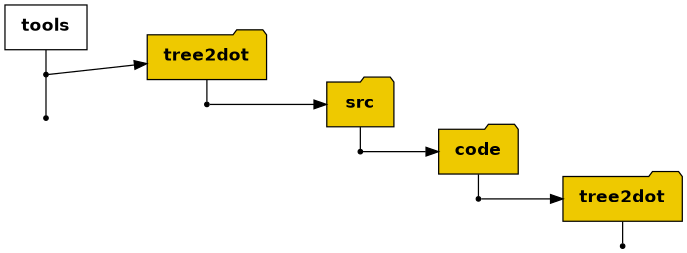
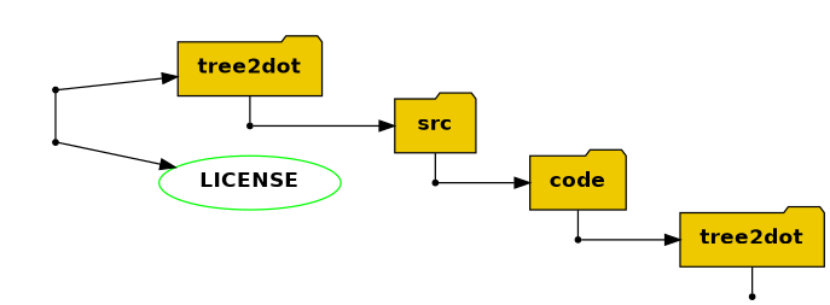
  digraph {
    fontname=helvetica
    rankdir=LR
    node [fontname=helvetica shape=point]
    edge [arrowhead=none fontname=helvetica]
-   n1 [label=< <b>tools</b> > shape=box]
    gv_d_8273e4edcbdbad61e4cb88a2d70d824d
    gv_f_7f1d75c1c71bb3662229f57f9043ec19
    n4 [fillcolor=gold2 label=< <b>tree2dot</b> > shape=folder style=filled]
    gv_d_0b8510be0d183ffe269d67e8591850d6
    n6 [fillcolor=gold2 label=< <b>src</b> > shape=folder style=filled]
    gv_d_810f73e4b7579a5d6072b04766c29014
    n8 [fillcolor=gold2 label=< <b>code</b> > shape=folder style=filled]
    gv_d_4b246943ed475e1a835da37420a92f12
    n10 [fillcolor=gold2 label=< <b>tree2dot</b> > shape=folder style=filled]
    gv_f_584bd4bc6d301efa1b2e08400f47a374
+   n12 [color=green fontcolor=black label=< <b>LICENSE</b> > shape=ellipse]
    subgraph sub_1 {
      rank=same
-     n1
      gv_d_8273e4edcbdbad61e4cb88a2d70d824d
      gv_f_7f1d75c1c71bb3662229f57f9043ec19
    }
    subgraph sub_2 {
      rank=same
      n4
      gv_d_0b8510be0d183ffe269d67e8591850d6
    }
    subgraph sub_3 {
      rank=same
      n6
      gv_d_810f73e4b7579a5d6072b04766c29014
    }
    subgraph sub_4 {
      rank=same
      n8
      gv_d_4b246943ed475e1a835da37420a92f12
    }
    subgraph sub_5 {
      rank=same
      n10
      gv_f_584bd4bc6d301efa1b2e08400f47a374
    }
-   n1 -> gv_d_8273e4edcbdbad61e4cb88a2d70d824d
    gv_d_8273e4edcbdbad61e4cb88a2d70d824d -> gv_f_7f1d75c1c71bb3662229f57f9043ec19
    gv_d_8273e4edcbdbad61e4cb88a2d70d824d -> n4 [arrowhead=""]
+   gv_f_7f1d75c1c71bb3662229f57f9043ec19 -> n12 [arrowhead=""]
    n4 -> gv_d_0b8510be0d183ffe269d67e8591850d6
    gv_d_0b8510be0d183ffe269d67e8591850d6 -> n6 [arrowhead=""]
    n6 -> gv_d_810f73e4b7579a5d6072b04766c29014
    gv_d_810f73e4b7579a5d6072b04766c29014 -> n8 [arrowhead=""]
    n8 -> gv_d_4b246943ed475e1a835da37420a92f12
    gv_d_4b246943ed475e1a835da37420a92f12 -> n10 [arrowhead=""]
    n10 -> gv_f_584bd4bc6d301efa1b2e08400f47a374
  }
